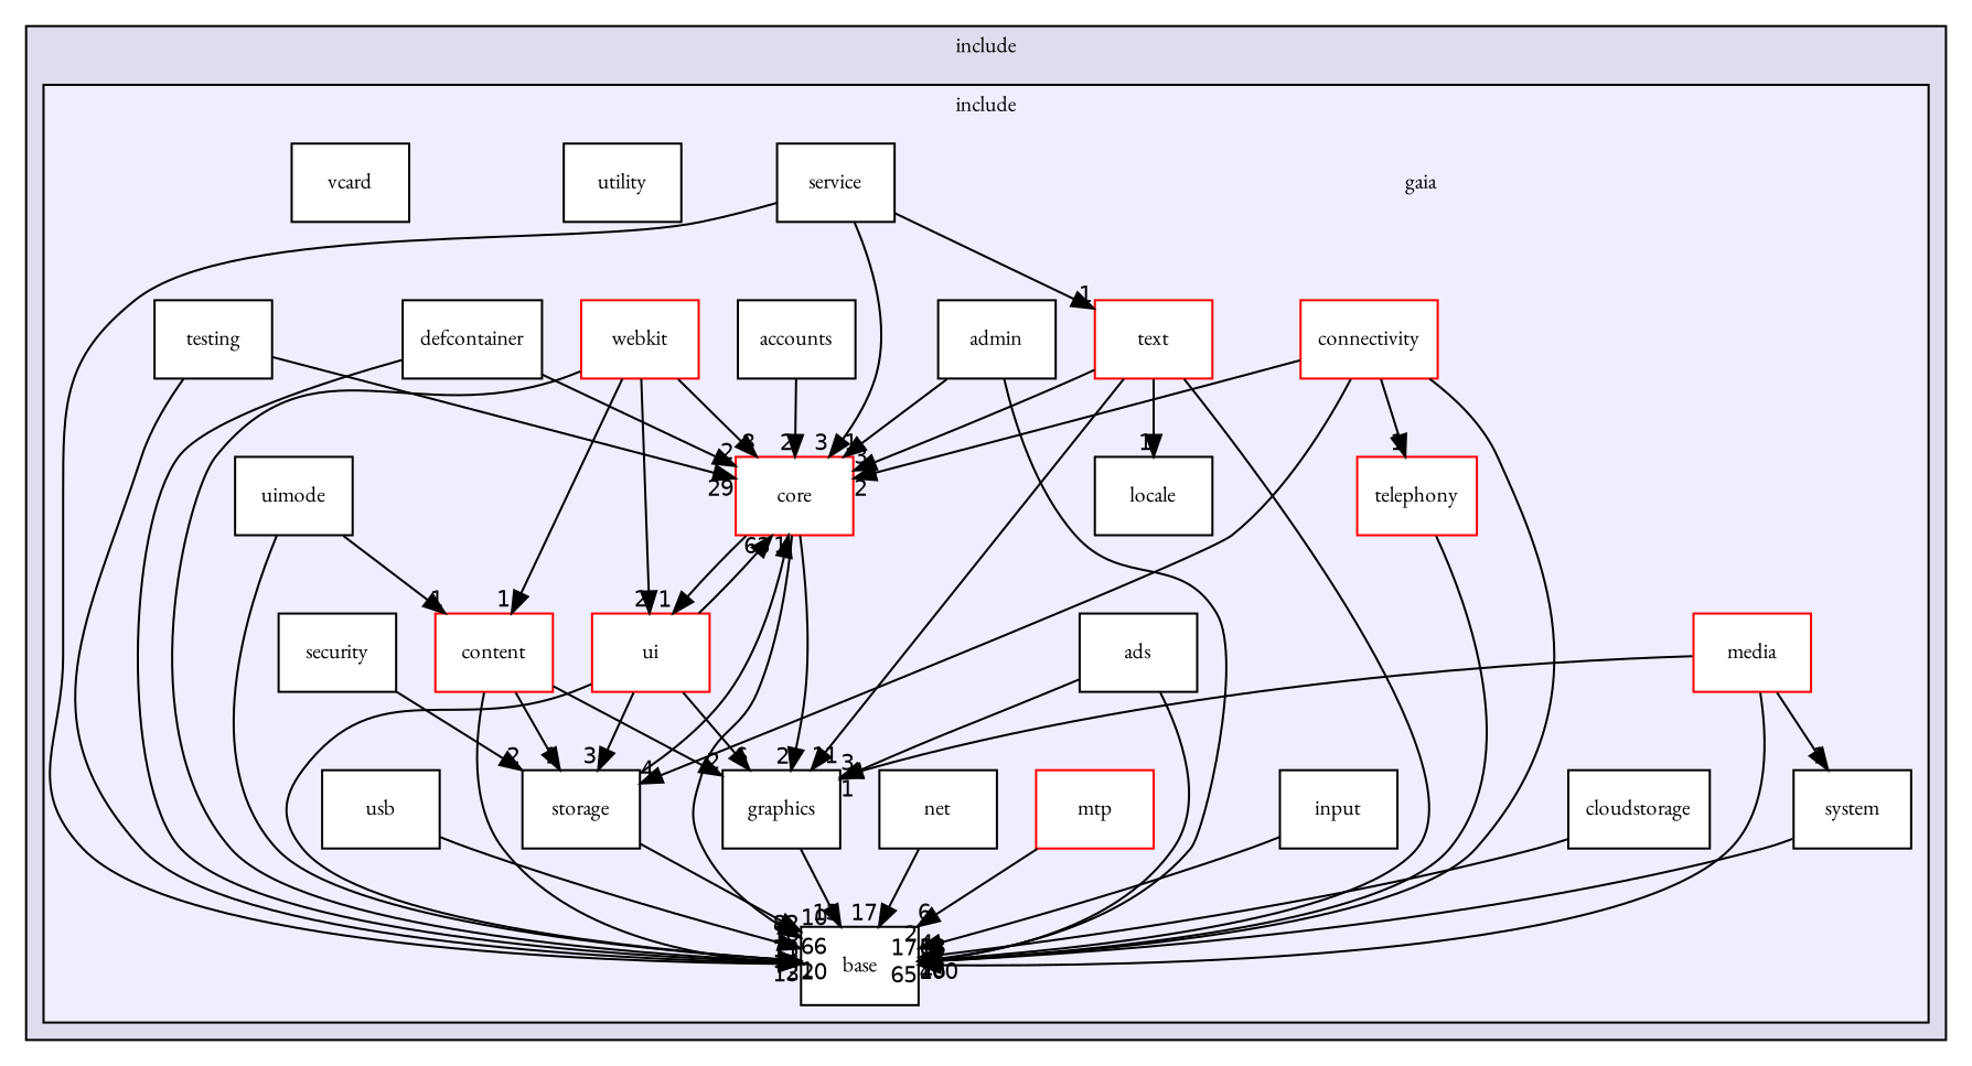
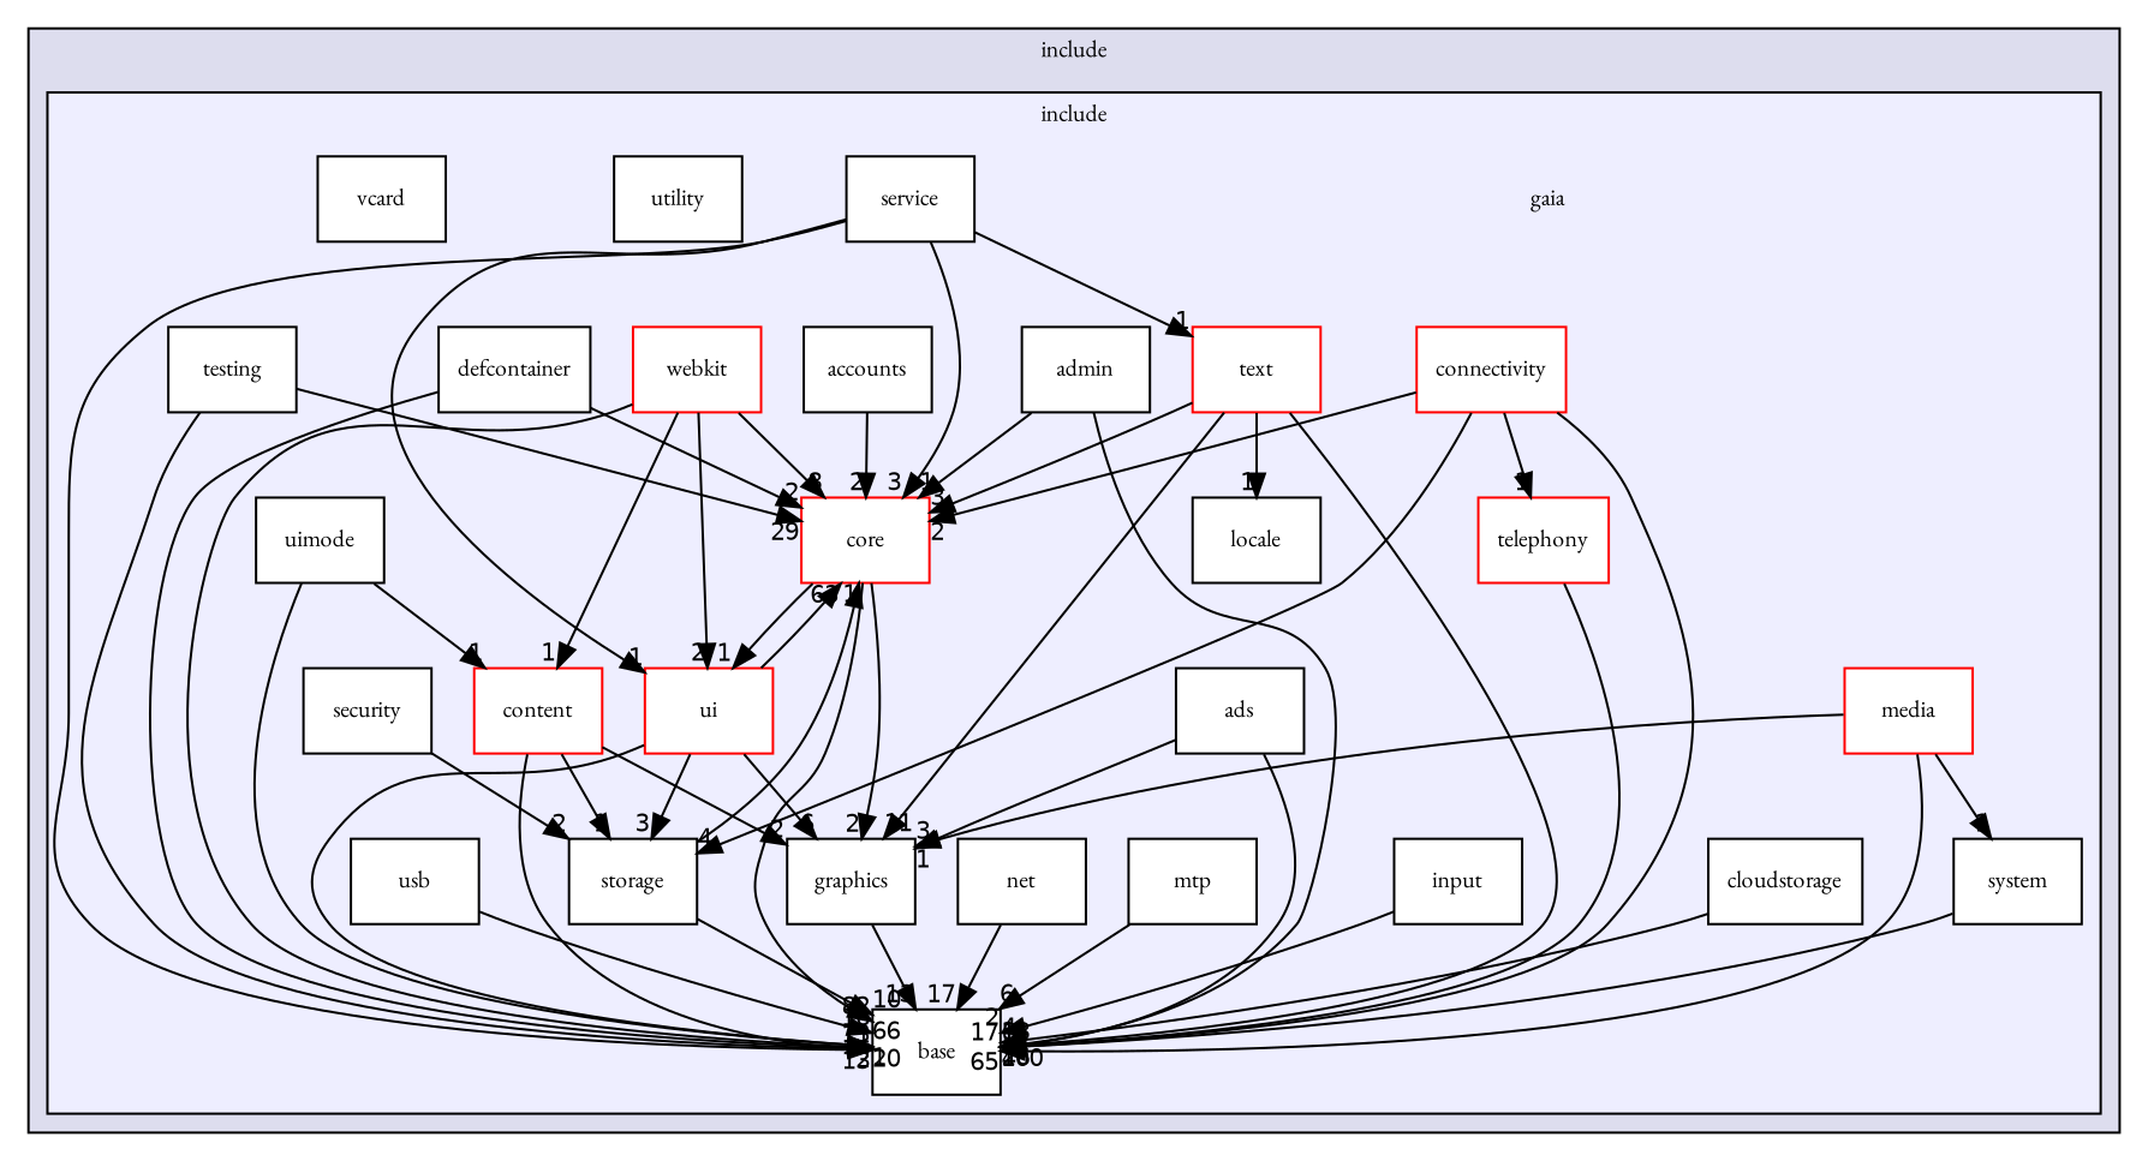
  digraph {
    compound=true
    fontname="EB Garamond"
    node [fontname="EB Garamond" fontsize=10 shape=box color=black fillcolor=white style=filled]
    edge [headlabel=1 labeldistance=1.5 labelfontname=Helvetica labelfontsize=10 fontname="EB Garamond"]
    n1 [label=gaia shape=plaintext color="" fillcolor="" style=""]
    n2 [label=accounts]
    n3 [label=admin]
    n4 [label=ads]
    n5 [label=base]
    n6 [label=cloudstorage]
    n7 [color=red label=connectivity]
    n8 [color=red label=content]
    n9 [color=red label=core]
    n10 [label=defcontainer]
    n11 [label=graphics]
    n12 [label=input]
    n13 [label=locale]
    n14 [color=red label=media]
-   n15 [color=red label=mtp]
+   n15 [label=mtp]
    n16 [label=net]
    n17 [label=security]
    n18 [label=service]
    n19 [label=storage]
    n20 [label=system]
    n21 [color=red label=telephony]
    n22 [label=testing]
    n23 [color=red label=text]
    n24 [color=red label=ui]
    n25 [label=uimode]
    n26 [label=usb]
    n27 [label=utility]
    n28 [label=vcard]
    n29 [color=red label=webkit]
    subgraph cluster_1 {
      bgcolor="#ddddee"
      fontsize=10
      label=include
      pencolor=black
      subgraph cluster_2 {
        bgcolor="#eeeeff"
        fontsize=10
        pencolor=black
        n1
        n2
        n3
        n4
        n5
        n6
        n7
        n8
        n9
        n10
        n11
        n12
        n13
        n14
        n15
        n16
        n17
        n18
        n19
        n20
        n21
        n22
        n23
        n24
        n25
        n26
        n27
        n28
        n29
      }
    }
    n2 -> n9 [headlabel=2]
    n3 -> n5
    n3 -> n9
    n4 -> n5 [headlabel=4]
    n4 -> n11
    n6 -> n5 [headlabel=4]
    n7 -> n5 [headlabel=100]
    n7 -> n9 [headlabel=2]
    n7 -> n19 [headlabel=4]
    n7 -> n21
    n8 -> n5 [headlabel=11]
    n8 -> n11 [headlabel=2]
    n8 -> n19
    n9 -> n5 [headlabel=82]
    n9 -> n11 [headlabel=2]
    n9 -> n24
    n10 -> n5 [headlabel=2]
    n10 -> n9 [headlabel=2]
    n11 -> n5 [headlabel=13]
    n12 -> n5 [headlabel=2]
    n14 -> n5 [headlabel=65]
    n14 -> n11 [headlabel=3]
    n14 -> n20
    n15 -> n5 [headlabel=6]
    n16 -> n5 [headlabel=17]
    n17 -> n19 [headlabel=2]
    n18 -> n5 [headlabel=13]
    n18 -> n9 [headlabel=3]
    n18 -> n23
+   n18 -> n24
    n19 -> n5 [headlabel=10]
    n19 -> n9
    n20 -> n5 [headlabel=17]
    n21 -> n5 [headlabel=83]
    n22 -> n5 [headlabel=13]
    n22 -> n9 [headlabel=29]
    n23 -> n5 [headlabel=26]
    n23 -> n9 [headlabel=3]
    n23 -> n11 [headlabel=11]
    n23 -> n13
    n24 -> n5 [headlabel=66]
    n24 -> n9 [headlabel=63]
    n24 -> n11 [headlabel=6]
    n24 -> n19 [headlabel=3]
    n25 -> n5
    n25 -> n8
    n26 -> n5 [headlabel=16]
    n29 -> n5 [headlabel=20]
    n29 -> n8
    n29 -> n9 [headlabel=8]
    n29 -> n24 [headlabel=2]
  }
